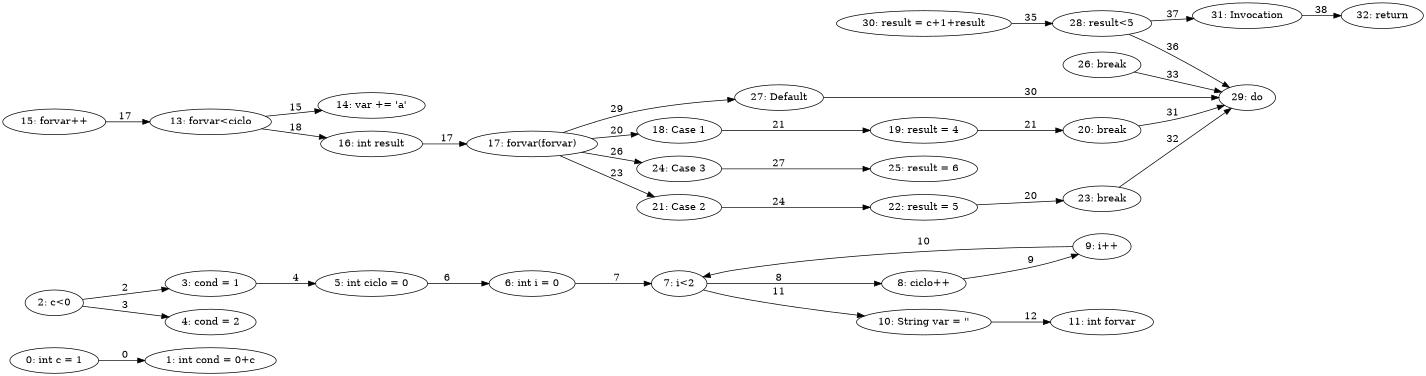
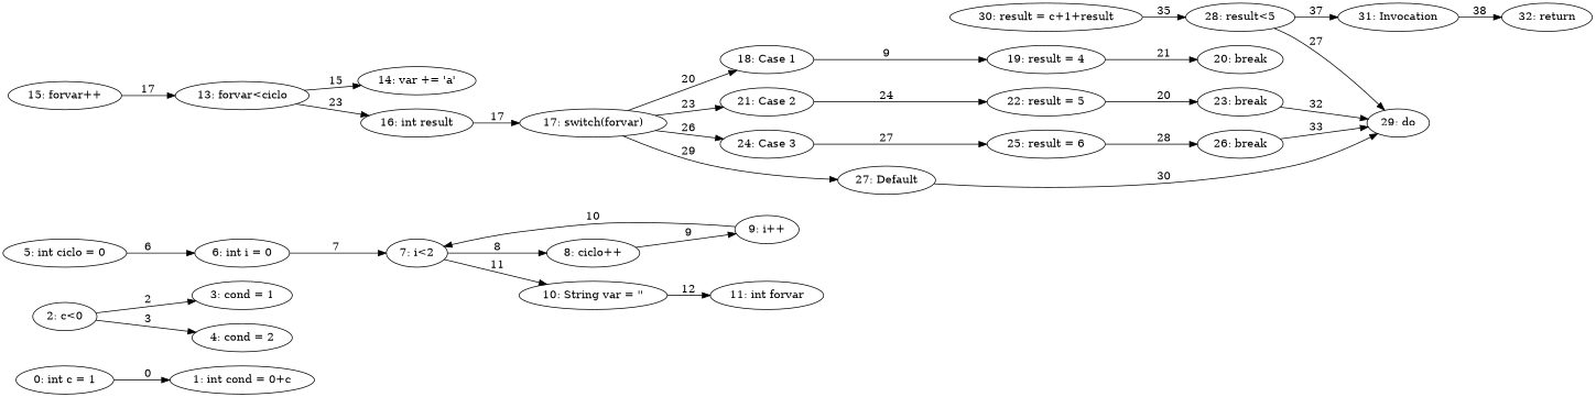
  digraph {
    rankdir=LR
    n1 [label="0: int c = 1"]
    n2 [label="1: int cond = 0+c"]
    n3 [label="2: c<0"]
    n4 [label="3: cond = 1"]
    n5 [label="4: cond = 2"]
    n6 [label="5: int ciclo = 0"]
    n7 [label="6: int i = 0"]
    n8 [label="7: i<2"]
    n9 [label="8: ciclo++"]
    n10 [label="10: String var = ''"]
    n11 [label="9: i++"]
    n12 [label="11: int forvar"]
    n13 [label="13: forvar<ciclo"]
    n14 [label="14: var += 'a'"]
    n15 [label="16: int result"]
-   n16 [label="17: forvar(forvar)"]
+   n16 [label="17: switch(forvar)"]
    n17 [label="15: forvar++"]
    n18 [label="18: Case 1"]
    n19 [label="21: Case 2"]
    n20 [label="24: Case 3"]
    n21 [label="27: Default"]
    n22 [label="19: result = 4"]
    n23 [label="22: result = 5"]
    n24 [label="25: result = 6"]
    n25 [label="29: do"]
    n26 [label="20: break"]
    n27 [label="23: break"]
    n28 [label="26: break"]
    n29 [label="28: result<5"]
    n30 [label="31: Invocation"]
    n31 [label="32: return"]
    n32 [label="30: result = c+1+result"]
    n1 -> n2 [label=0]
    n3 -> n4 [label=2]
    n3 -> n5 [label=3]
-   n4 -> n6 [label=4]
    n6 -> n7 [label=6]
    n7 -> n8 [label=7]
    n8 -> n9 [label=8]
    n8 -> n10 [label=11]
    n9 -> n11 [label=9]
    n10 -> n12 [label=12]
    n11 -> n8 [label=10]
    n13 -> n14 [label=15]
-   n13 -> n15 [label=18]
+   n13 -> n15 [label=23]
    n15 -> n16 [label=17]
    n16 -> n18 [label=20]
    n16 -> n19 [label=23]
    n16 -> n20 [label=26]
    n16 -> n21 [label=29]
    n17 -> n13 [label=17]
-   n18 -> n22 [label=21]
+   n18 -> n22 [label=9]
    n19 -> n23 [label=24]
    n20 -> n24 [label=27]
    n21 -> n25 [label=30]
    n22 -> n26 [label=21]
    n23 -> n27 [label=20]
-   n26 -> n25 [label=31]
+   n24 -> n28 [label=28]
    n27 -> n25 [label=32]
    n28 -> n25 [label=33]
-   n29 -> n25 [label=36]
+   n29 -> n25 [label=27]
    n29 -> n30 [label=37]
    n30 -> n31 [label=38]
    n32 -> n29 [label=35]
  }
